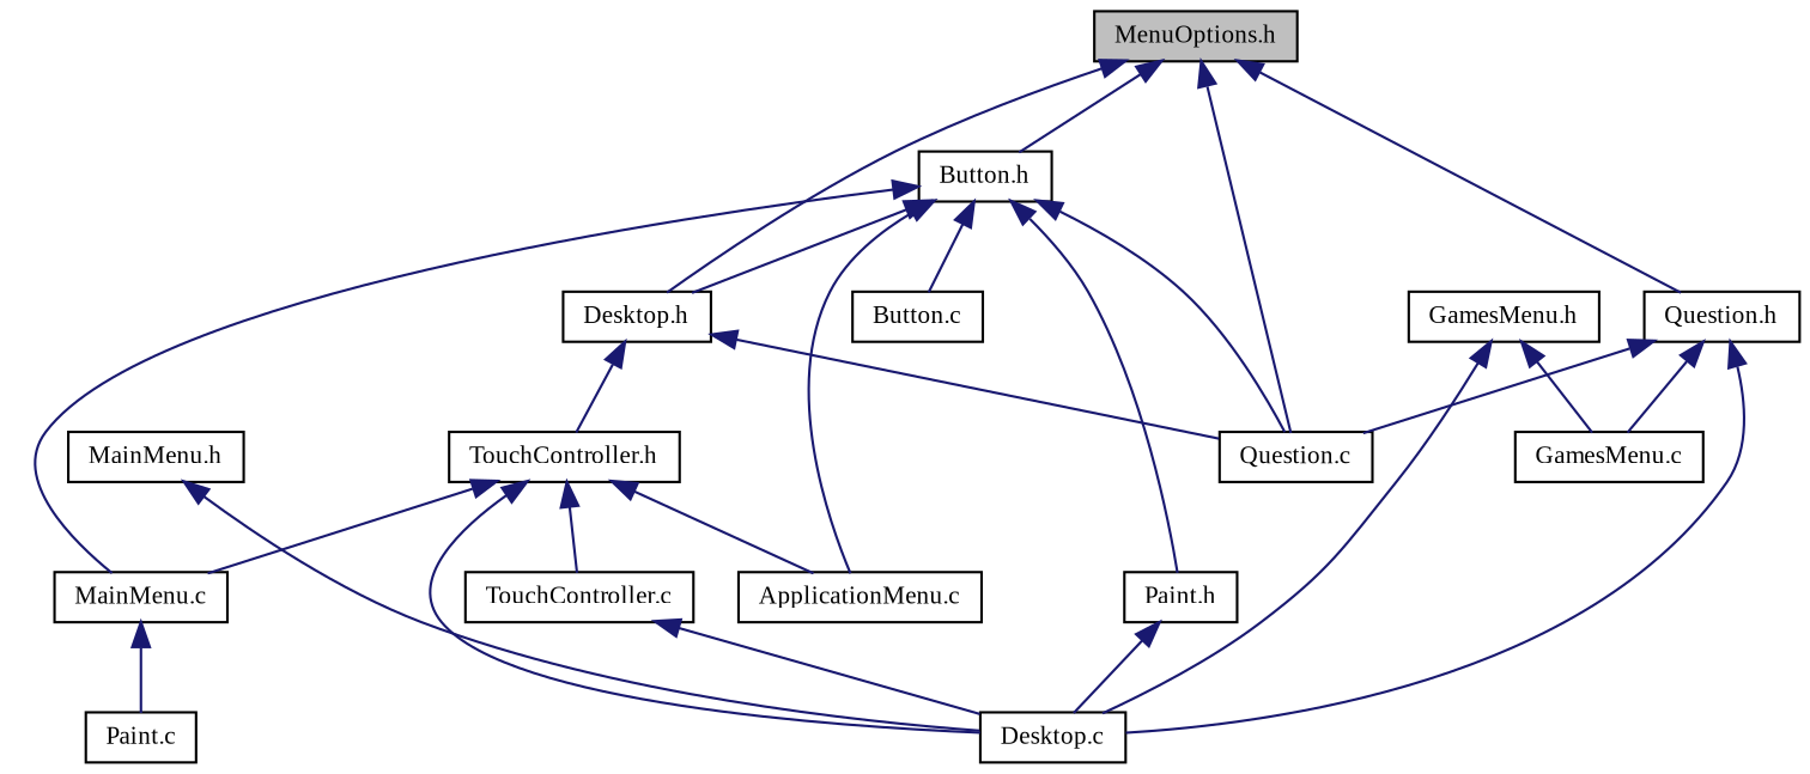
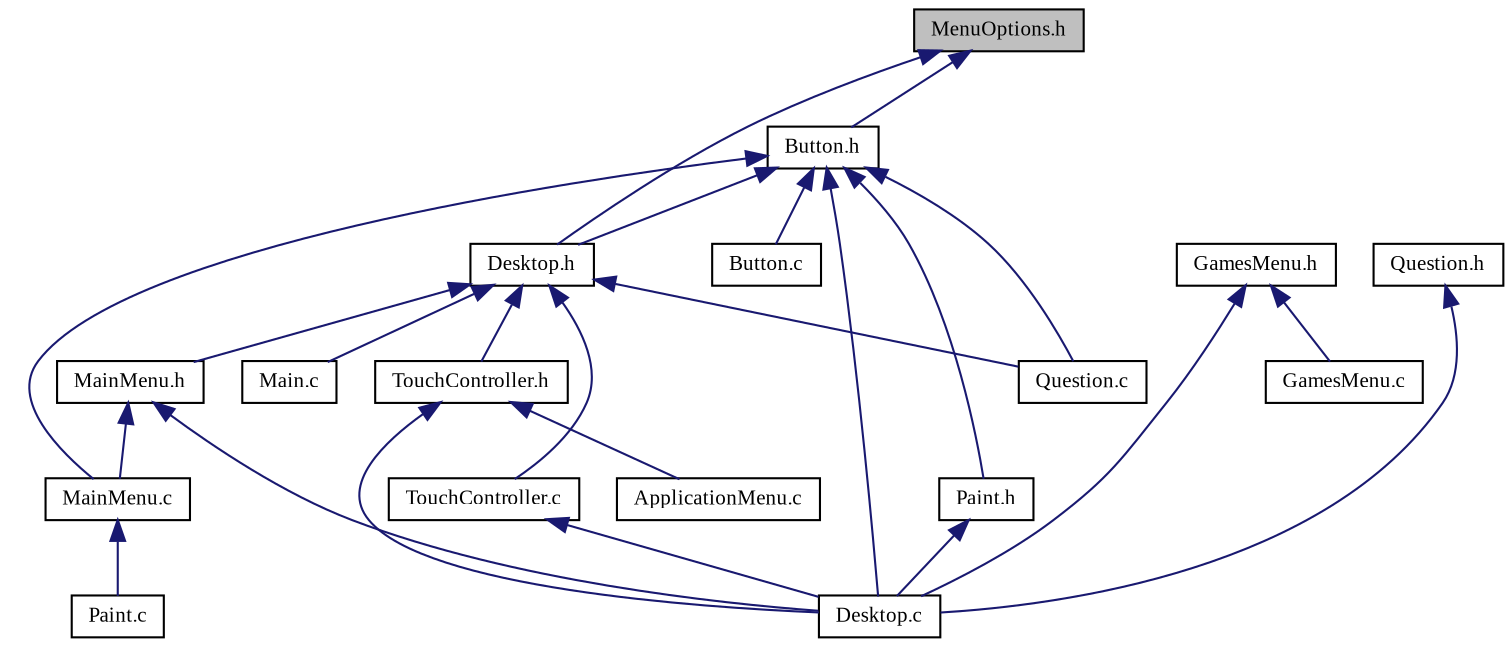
  digraph {
    node [color=black fillcolor=white fontname=TimesNewRoman fontsize=10 shape=record style=filled]
    edge [color=midnightblue dir=back fontname=TimesNewRoman fontsize=10 labelfontname=TimesNewRoman labelfontsize=10 style=solid]
    n1 [fillcolor=grey75 fontcolor=black height=0.2 label="MenuOptions.h" width=0.4]
    n2 [height=0.2 label="Button.h" width=0.4]
    n3 [height=0.2 label="Question.c" width=0.4]
    n4 [height=0.2 label="Desktop.h" width=0.4]
    n5 [height=0.2 label="Question.h" width=0.4]
    n6 [height=0.2 label="Paint.h" width=0.4]
    n7 [height=0.2 label="Desktop.c" width=0.4]
    n8 [height=0.2 label="Button.c" width=0.4]
    n9 [height=0.2 label="MainMenu.c" width=0.4]
    n10 [height=0.2 label="TouchController.c" width=0.4]
+   n11 [height=0.2 label="Main.c" width=0.4]
    n12 [height=0.2 label="TouchController.h" width=0.4]
    n13 [height=0.2 label="MainMenu.h" width=0.4]
    n14 [height=0.2 label="GamesMenu.c" width=0.4]
    n15 [height=0.2 label="Paint.c" width=0.4]
    n16 [height=0.2 label="ApplicationMenu.c" width=0.4]
    n17 [height=0.2 label="GamesMenu.h" width=0.4]
    n1 -> n2
-   n1 -> n3
    n1 -> n4
-   n1 -> n5
    n2 -> n3
    n2 -> n4
    n2 -> n6
-   n2 -> n16
+   n2 -> n7
    n2 -> n8
    n2 -> n9
    n4 -> n3
-   n12 -> n10
+   n4 -> n10
+   n4 -> n11
    n4 -> n12
-   n5 -> n3
+   n4 -> n13
    n5 -> n7
-   n5 -> n14
    n6 -> n7
    n9 -> n15
    n10 -> n7
    n12 -> n7
    n12 -> n16
    n13 -> n7
-   n12 -> n9
+   n13 -> n9
    n17 -> n7
    n17 -> n14
  }
